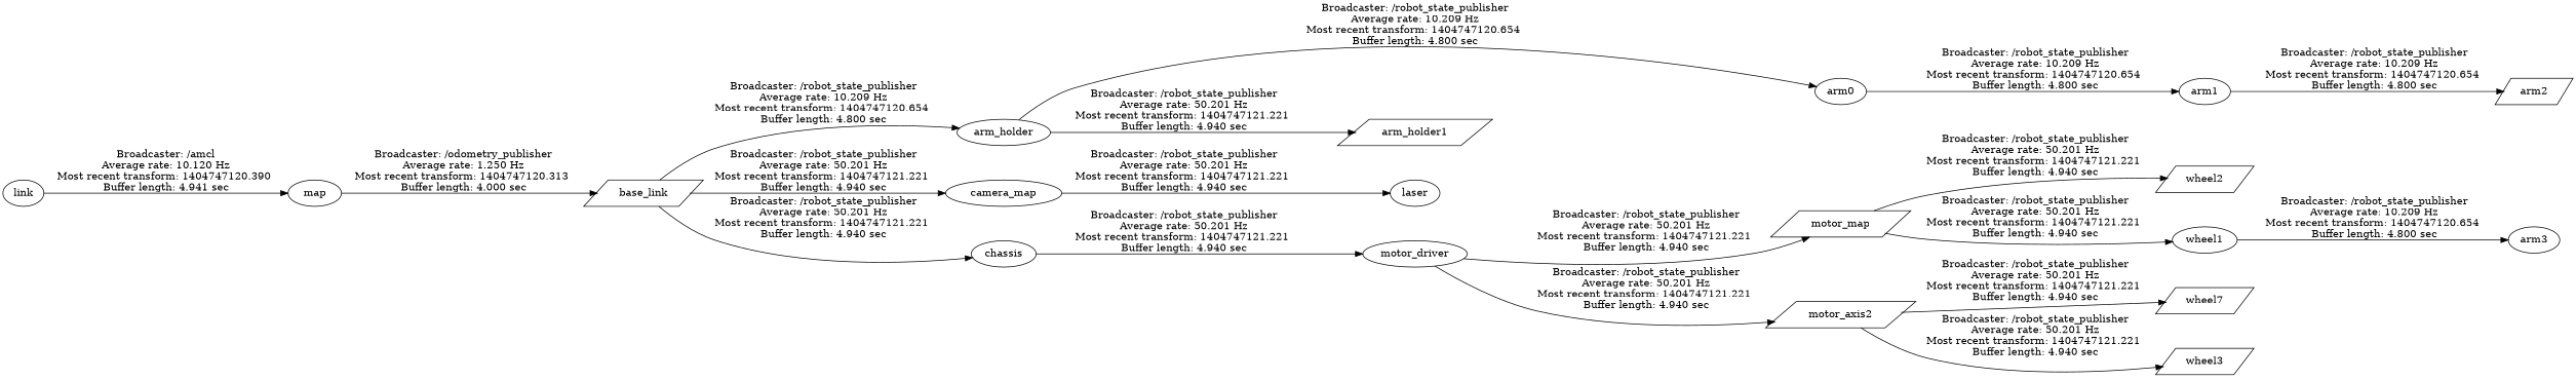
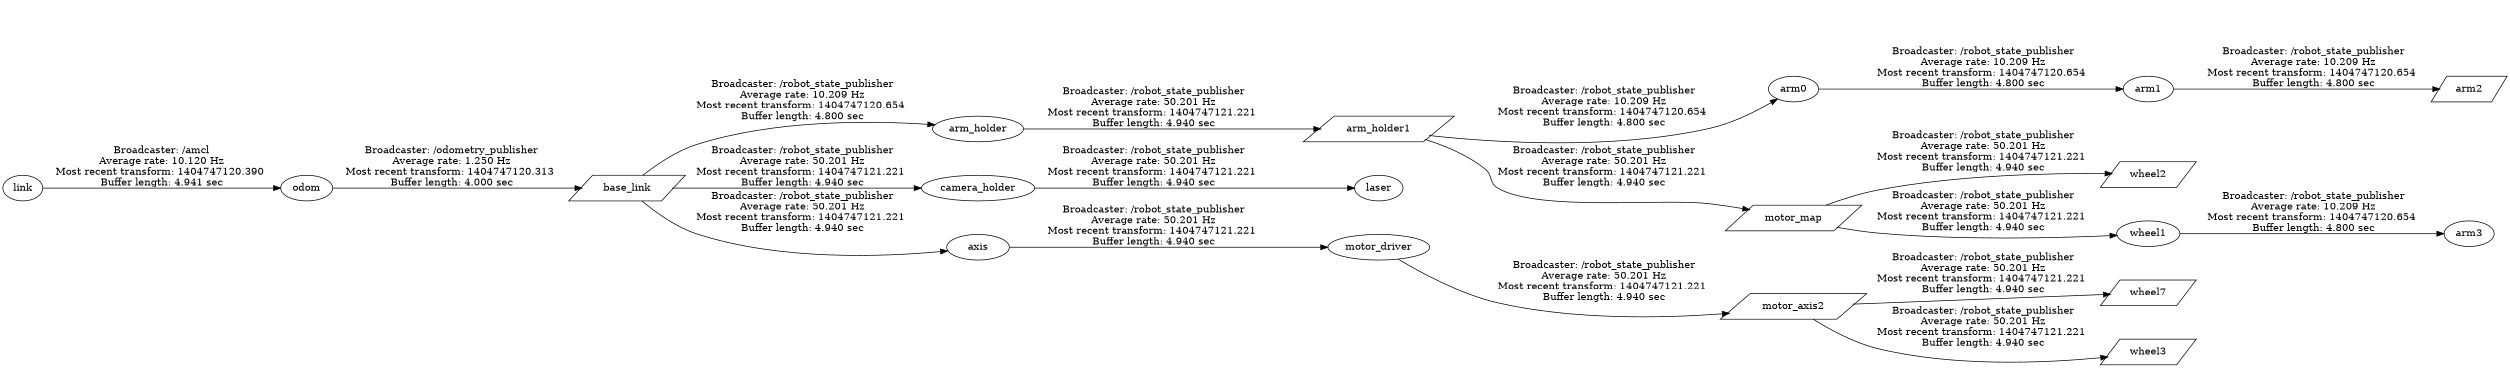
  digraph {
    rankdir=LR
    node [shape=ellipse]
    arm_holder1 [shape=parallelogram]
    arm_holder
    arm0
    arm1
    base_link [shape=parallelogram]
-   camera_holder [label=camera_map]
-   chassis
+   camera_holder
+   chassis [label=axis]
    laser
    motor_driver
    n10 [label=motor_map shape=parallelogram]
    wheel1
    wheel2 [shape=parallelogram]
    arm3
    motor_axis2 [shape=parallelogram]
    wheel3 [shape=parallelogram]
    n16 [label=wheel7 shape=parallelogram]
-   odom [label=map]
+   odom
    arm2 [shape=parallelogram]
    n19 [label=link]
-   arm_holder -> arm0 [label="Broadcaster: /robot_state_publisher\nAverage rate: 10.209 Hz\nMost recent transform: 1404747120.654 \nBuffer length: 4.800 sec\n"]
+   arm_holder1 -> arm0 [label="Broadcaster: /robot_state_publisher\nAverage rate: 10.209 Hz\nMost recent transform: 1404747120.654 \nBuffer length: 4.800 sec\n"]
    arm_holder -> arm_holder1 [label="Broadcaster: /robot_state_publisher\nAverage rate: 50.201 Hz\nMost recent transform: 1404747121.221 \nBuffer length: 4.940 sec\n"]
    arm0 -> arm1 [label="Broadcaster: /robot_state_publisher\nAverage rate: 10.209 Hz\nMost recent transform: 1404747120.654 \nBuffer length: 4.800 sec\n"]
    arm1 -> arm2 [label="Broadcaster: /robot_state_publisher\nAverage rate: 10.209 Hz\nMost recent transform: 1404747120.654 \nBuffer length: 4.800 sec\n"]
    base_link -> arm_holder [label="Broadcaster: /robot_state_publisher\nAverage rate: 10.209 Hz\nMost recent transform: 1404747120.654 \nBuffer length: 4.800 sec\n"]
    base_link -> camera_holder [label="Broadcaster: /robot_state_publisher\nAverage rate: 50.201 Hz\nMost recent transform: 1404747121.221 \nBuffer length: 4.940 sec\n"]
    base_link -> chassis [label="Broadcaster: /robot_state_publisher\nAverage rate: 50.201 Hz\nMost recent transform: 1404747121.221 \nBuffer length: 4.940 sec\n"]
    camera_holder -> laser [label="Broadcaster: /robot_state_publisher\nAverage rate: 50.201 Hz\nMost recent transform: 1404747121.221 \nBuffer length: 4.940 sec\n"]
    chassis -> motor_driver [label="Broadcaster: /robot_state_publisher\nAverage rate: 50.201 Hz\nMost recent transform: 1404747121.221 \nBuffer length: 4.940 sec\n"]
-   motor_driver -> n10 [label="Broadcaster: /robot_state_publisher\nAverage rate: 50.201 Hz\nMost recent transform: 1404747121.221 \nBuffer length: 4.940 sec\n"]
+   arm_holder1 -> n10 [label="Broadcaster: /robot_state_publisher\nAverage rate: 50.201 Hz\nMost recent transform: 1404747121.221 \nBuffer length: 4.940 sec\n"]
    motor_driver -> motor_axis2 [label="Broadcaster: /robot_state_publisher\nAverage rate: 50.201 Hz\nMost recent transform: 1404747121.221 \nBuffer length: 4.940 sec\n"]
    n10 -> wheel1 [label="Broadcaster: /robot_state_publisher\nAverage rate: 50.201 Hz\nMost recent transform: 1404747121.221 \nBuffer length: 4.940 sec\n"]
    n10 -> wheel2 [label="Broadcaster: /robot_state_publisher\nAverage rate: 50.201 Hz\nMost recent transform: 1404747121.221 \nBuffer length: 4.940 sec\n"]
    wheel1 -> arm3 [label="Broadcaster: /robot_state_publisher\nAverage rate: 10.209 Hz\nMost recent transform: 1404747120.654 \nBuffer length: 4.800 sec\n"]
    motor_axis2 -> wheel3 [label="Broadcaster: /robot_state_publisher\nAverage rate: 50.201 Hz\nMost recent transform: 1404747121.221 \nBuffer length: 4.940 sec\n"]
    motor_axis2 -> n16 [label="Broadcaster: /robot_state_publisher\nAverage rate: 50.201 Hz\nMost recent transform: 1404747121.221 \nBuffer length: 4.940 sec\n"]
    odom -> base_link [label="Broadcaster: /odometry_publisher\nAverage rate: 1.250 Hz\nMost recent transform: 1404747120.313 \nBuffer length: 4.000 sec\n"]
    n19 -> odom [label="Broadcaster: /amcl\nAverage rate: 10.120 Hz\nMost recent transform: 1404747120.390 \nBuffer length: 4.941 sec\n"]
  }
